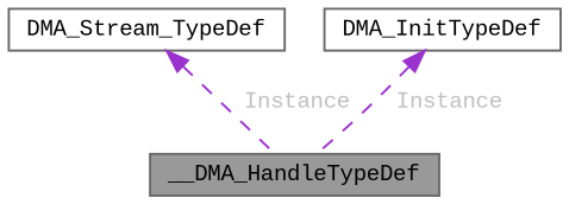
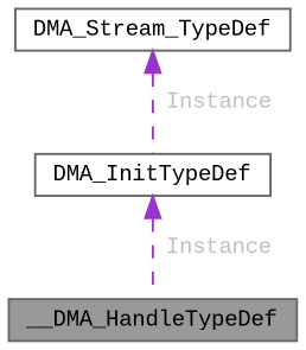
  digraph {
    fontname="Liberation Mono"
    node [color=gray40 fillcolor=white fontname="Liberation Mono" fontsize=10 shape=box style=filled]
    edge [color=darkorchid3 dir=back fontcolor=grey fontname="Liberation Mono" fontsize=10 labelfontname=Helvetica labelfontsize=10 style=dashed]
    n1 [fillcolor=grey60 fontcolor=black height=0.2 label=__DMA_HandleTypeDef width=0.4]
    n2 [height=0.2 label=DMA_Stream_TypeDef width=0.4]
    n3 [height=0.2 label=DMA_InitTypeDef width=0.4]
-   n2 -> n1 [label=" Instance"]
+   n2 -> n3 [label=" Instance"]
    n3 -> n1 [label=" Instance"]
  }
